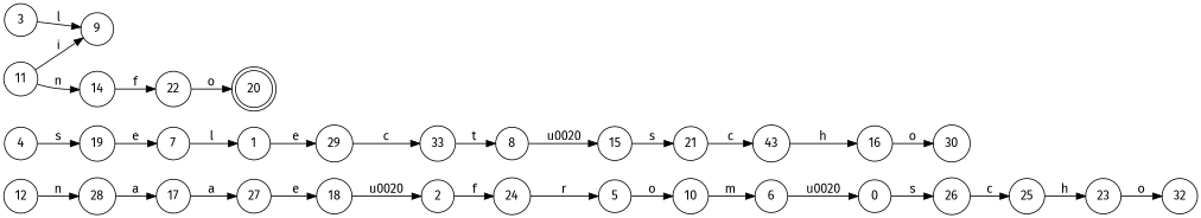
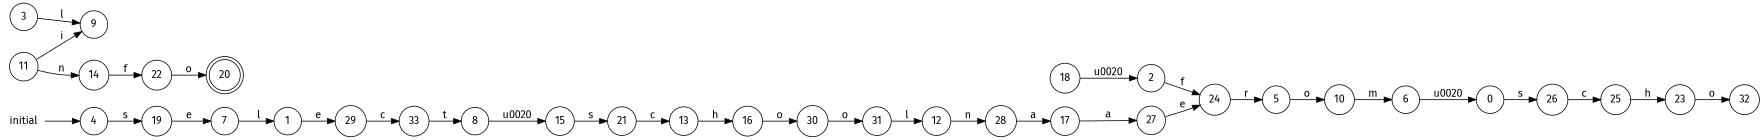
  digraph {
    fontname="Fira Sans"
    rankdir=LR
    node [fontname="Fira Sans" shape=circle]
    edge [fontname="Fira Sans"]
    0
    26
    25
    23
    1
    29
    33
    8
    2
    24
    5
    10
    3
    9
    11
    14
    4
    19
    7
+   initial [shape=plaintext]
    6
    15
    21
-   13 [label=43]
+   13
    22
    20 [shape=doublecircle]
    12
    28
    17
    27
    16
    30
+   31
    18
    32
    0 -> 26 [label=s]
    26 -> 25 [label=c]
    25 -> 23 [label=h]
    23 -> 32 [label=o]
    1 -> 29 [label=e]
    29 -> 33 [label=c]
    33 -> 8 [label=t]
    8 -> 15 [label="\u0020"]
    2 -> 24 [label=f]
    24 -> 5 [label=r]
    5 -> 10 [label=o]
    10 -> 6 [label=m]
    3 -> 9 [label=l]
    11 -> 9 [label=i]
    11 -> 14 [label=n]
    14 -> 22 [label=f]
    4 -> 19 [label=s]
    19 -> 7 [label=e]
    7 -> 1 [label=l]
+   initial -> 4
    6 -> 0 [label="\u0020"]
    15 -> 21 [label=s]
    21 -> 13 [label=c]
    13 -> 16 [label=h]
    22 -> 20 [label=o]
    12 -> 28 [label=n]
    28 -> 17 [label=a]
    17 -> 27 [label=a]
-   27 -> 18 [label=e]
+   27 -> 24 [label=e]
    16 -> 30 [label=o]
+   30 -> 31 [label=o]
+   31 -> 12 [label=l]
    18 -> 2 [label="\u0020"]
  }
